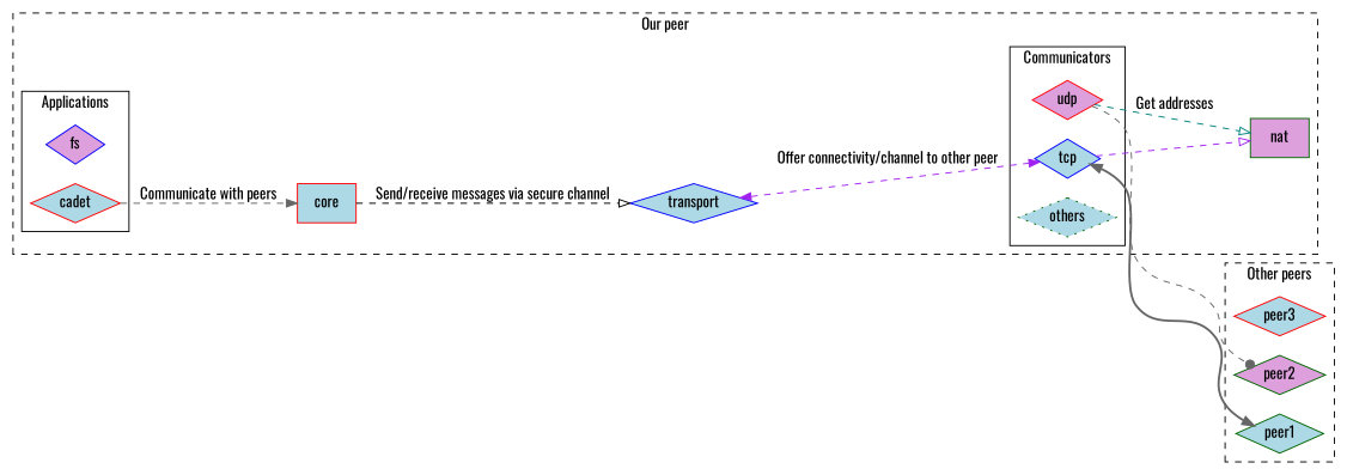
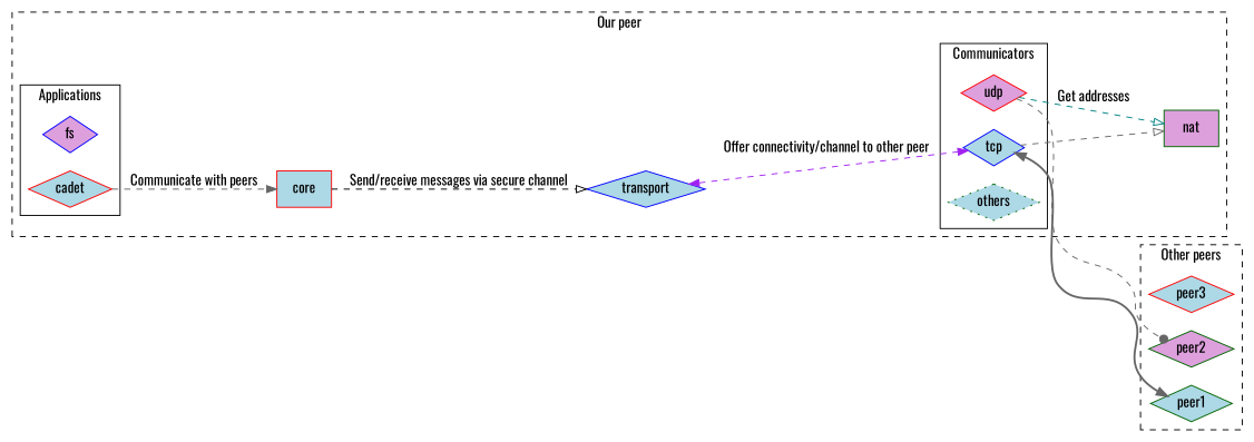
  digraph {
    compound=true
    fontname=Oswald
    rankdir=LR
    node [color=red fillcolor=lightblue fontname=Oswald shape=diamond style=filled]
    edge [color=gray40 fontname=Oswald style=dashed]
    tcp [color=blue]
    udp [fillcolor=plum]
    others [color=darkgreen style="dotted,filled"]
    fs [color=blue fillcolor=plum]
    cadet
    nat [color=darkgreen fillcolor=plum shape=box]
    transport [color=blue]
    core [shape=box]
    peer3
    peer1 [color=darkgreen]
    peer2 [color=darkgreen fillcolor=plum]
    subgraph cluster_1 {
      color=black
      label="Our peer"
      style=dashed
      nat
      transport
      core
      subgraph cluster_2 {
        color=black
        label=Communicators
        style=solid
        tcp
        udp
        others
      }
      subgraph cluster_3 {
        color=black
        label=Applications
        style=solid
        fs
        cadet
      }
    }
    subgraph cluster_4 {
      color=black
      label="Other peers"
      rank=sink
      style=dashed
      peer3
      peer1
      peer2
    }
-   tcp -> nat [arrowhead=onormal color=purple]
+   tcp -> nat [arrowhead=onormal]
    tcp -> peer1 [dir=both style=bold]
    udp -> nat [arrowhead=onormal color=teal label="Get addresses"]
    udp -> peer2 [arrowhead=dot]
    cadet -> core [arrowhead=normal label="Communicate with peers"]
    transport -> tcp [color=purple dir=both label="Offer connectivity/channel to other peer"]
    transport -> peer1 [style=invis color=""]
    core -> transport [arrowhead=onormal color=black label="Send/receive messages via secure channel"]
  }
